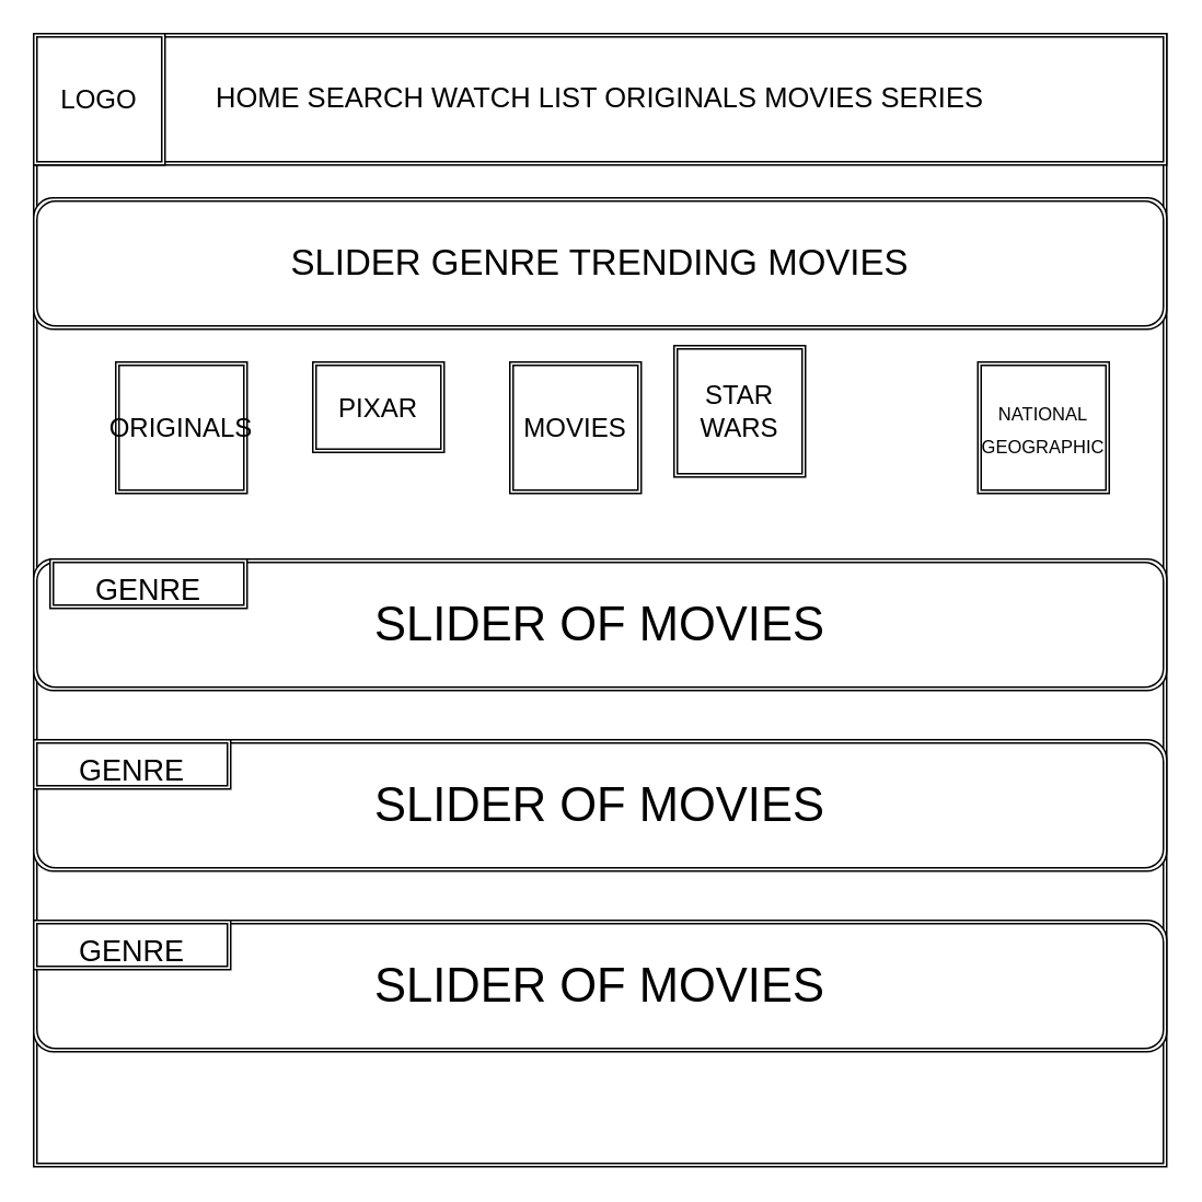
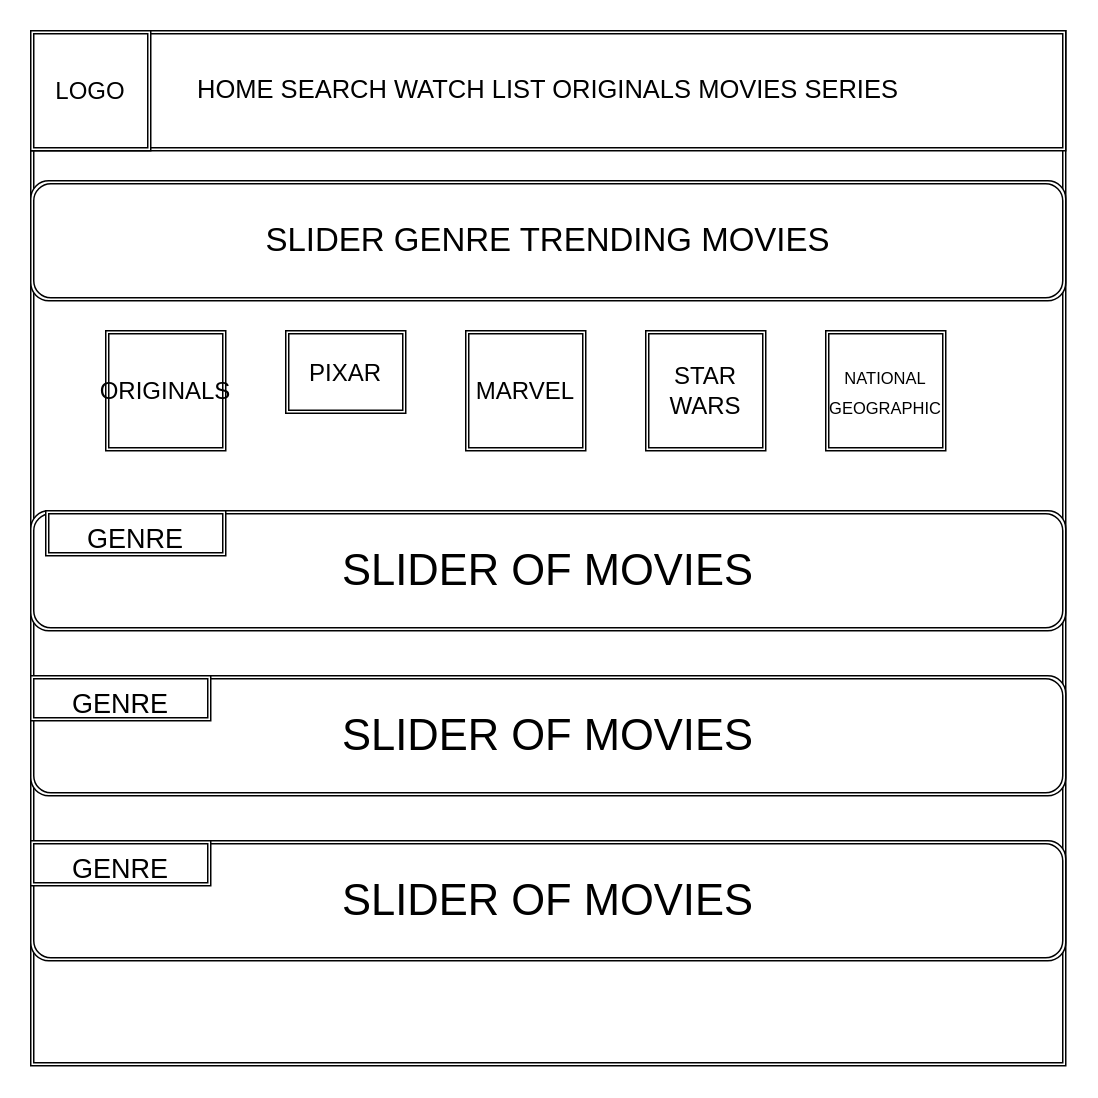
  <mxCell id="0" />
  <mxCell id="1" parent="0" />
  <mxCell id="2" value="" style="shape=ext;double=1;whiteSpace=wrap;html=1;aspect=fixed;" vertex="1" parent="1"><mxGeometry x="20" y="20" width="690" height="690" as="geometry" /></mxCell>
  <mxCell id="3" value="&lt;font style=&quot;font-size: 17px;&quot;&gt;HOME SEARCH WATCH LIST ORIGINALS MOVIES SERIES&lt;/font&gt;" style="shape=ext;double=1;rounded=0;whiteSpace=wrap;html=1;" vertex="1" parent="1"><mxGeometry x="20" y="20" width="690" height="80" as="geometry" /></mxCell>
  <mxCell id="4" value="&lt;font style=&quot;font-size: 16px;&quot;&gt;LOGO&lt;/font&gt;" style="shape=ext;double=1;whiteSpace=wrap;html=1;aspect=fixed;" vertex="1" parent="1"><mxGeometry x="20" y="20" width="80" height="80" as="geometry" /></mxCell>
  <mxCell id="5" value="&lt;font style=&quot;font-size: 22px;&quot;&gt;SLIDER GENRE TRENDING MOVIES&lt;/font&gt;" style="shape=ext;double=1;rounded=1;whiteSpace=wrap;html=1;" vertex="1" parent="1"><mxGeometry x="20" y="120" width="690" height="80" as="geometry" /></mxCell>
- <mxCell id="6" value="&lt;font style=&quot;font-size: 11px;&quot;&gt;NATIONAL&lt;br&gt;GEOGRAPHIC&lt;/font&gt;" style="shape=ext;double=1;rounded=0;whiteSpace=wrap;html=1;fontSize=16;" vertex="1" parent="1"><mxGeometry x="595" y="220" width="80" height="80" as="geometry" /></mxCell>
- <mxCell id="7" value="STAR&lt;br&gt;WARS" style="shape=ext;double=1;rounded=0;whiteSpace=wrap;html=1;fontSize=16;" vertex="1" parent="1"><mxGeometry x="410" y="210" width="80" height="80" as="geometry" /></mxCell>
- <mxCell id="8" value="MOVIES" style="shape=ext;double=1;rounded=0;whiteSpace=wrap;html=1;fontSize=16;" vertex="1" parent="1"><mxGeometry x="310" y="220" width="80" height="80" as="geometry" /></mxCell>
+ <mxCell id="6" value="&lt;font style=&quot;font-size: 11px;&quot;&gt;NATIONAL&lt;br&gt;GEOGRAPHIC&lt;/font&gt;" style="shape=ext;double=1;rounded=0;whiteSpace=wrap;html=1;fontSize=16;" vertex="1" parent="1"><mxGeometry x="550" y="220" width="80" height="80" as="geometry" /></mxCell>
+ <mxCell id="7" value="STAR&lt;br&gt;WARS" style="shape=ext;double=1;rounded=0;whiteSpace=wrap;html=1;fontSize=16;" vertex="1" parent="1"><mxGeometry x="430" y="220" width="80" height="80" as="geometry" /></mxCell>
+ <mxCell id="8" value="MARVEL" style="shape=ext;double=1;rounded=0;whiteSpace=wrap;html=1;fontSize=16;" vertex="1" parent="1"><mxGeometry x="310" y="220" width="80" height="80" as="geometry" /></mxCell>
  <mxCell id="9" value="PIXAR" style="shape=ext;double=1;rounded=0;whiteSpace=wrap;html=1;fontSize=16;" vertex="1" parent="1"><mxGeometry x="190" y="220" width="80" height="55" as="geometry" /></mxCell>
  <mxCell id="10" value="ORIGINALS" style="shape=ext;double=1;rounded=0;whiteSpace=wrap;html=1;fontSize=16;" vertex="1" parent="1"><mxGeometry x="70" y="220" width="80" height="80" as="geometry" /></mxCell>
  <mxCell id="11" value="&lt;font style=&quot;font-size: 29px;&quot;&gt;SLIDER OF MOVIES&lt;/font&gt;" style="shape=ext;double=1;rounded=1;whiteSpace=wrap;html=1;fontSize=11;" vertex="1" parent="1"><mxGeometry x="20" y="560" width="690" height="80" as="geometry" /></mxCell>
  <mxCell id="12" value="&lt;span style=&quot;font-size: 29px;&quot;&gt;SLIDER OF MOVIES&lt;/span&gt;" style="shape=ext;double=1;rounded=1;whiteSpace=wrap;html=1;fontSize=11;" vertex="1" parent="1"><mxGeometry x="20" y="450" width="690" height="80" as="geometry" /></mxCell>
  <mxCell id="13" value="&lt;span style=&quot;font-size: 29px;&quot;&gt;SLIDER OF MOVIES&lt;/span&gt;" style="shape=ext;double=1;rounded=1;whiteSpace=wrap;html=1;fontSize=11;" vertex="1" parent="1"><mxGeometry x="20" y="340" width="690" height="80" as="geometry" /></mxCell>
  <mxCell id="14" value="&lt;font style=&quot;font-size: 18px;&quot;&gt;GENRE&lt;/font&gt;" style="shape=ext;double=1;rounded=0;whiteSpace=wrap;html=1;fontSize=29;" vertex="1" parent="1"><mxGeometry x="30" y="340" width="120" height="30" as="geometry" /></mxCell>
  <mxCell id="15" value="&lt;font style=&quot;font-size: 18px;&quot;&gt;GENRE&lt;/font&gt;" style="shape=ext;double=1;rounded=0;whiteSpace=wrap;html=1;fontSize=29;" vertex="1" parent="1"><mxGeometry x="20" y="450" width="120" height="30" as="geometry" /></mxCell>
  <mxCell id="16" value="&lt;font style=&quot;font-size: 18px;&quot;&gt;GENRE&lt;/font&gt;" style="shape=ext;double=1;rounded=0;whiteSpace=wrap;html=1;fontSize=29;" vertex="1" parent="1"><mxGeometry x="20" y="560" width="120" height="30" as="geometry" /></mxCell>
